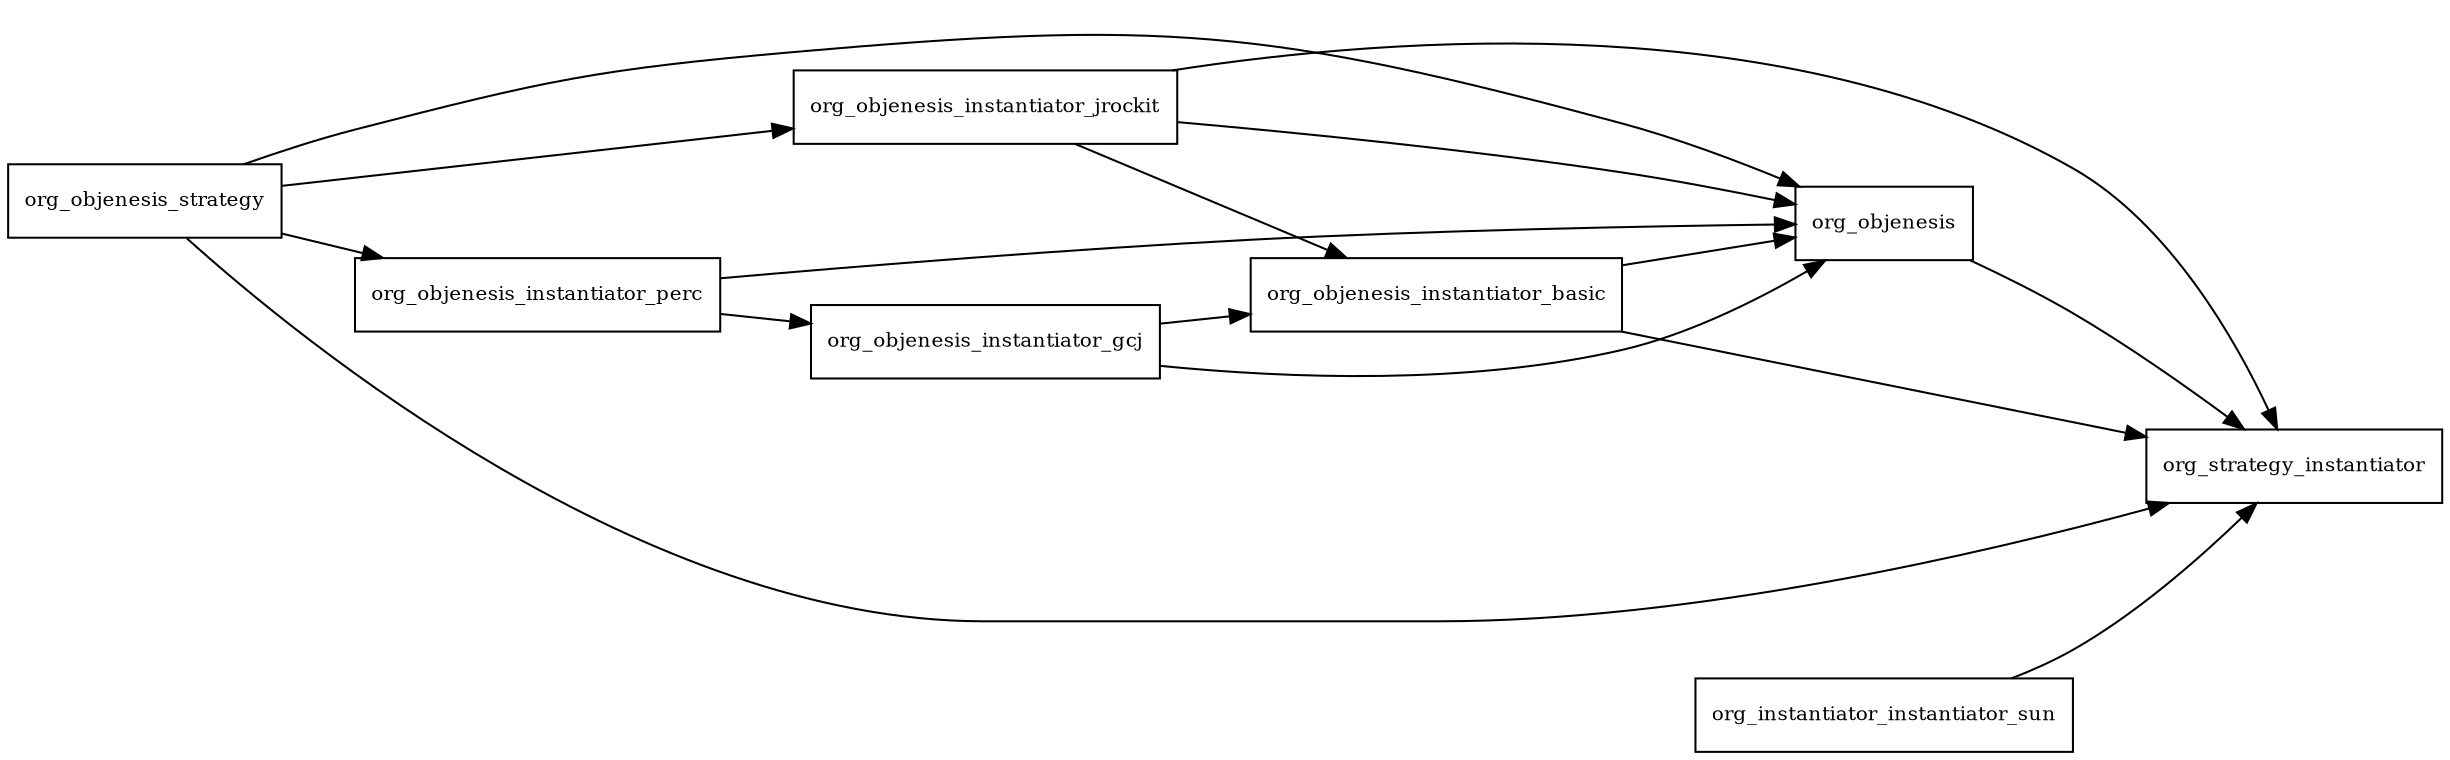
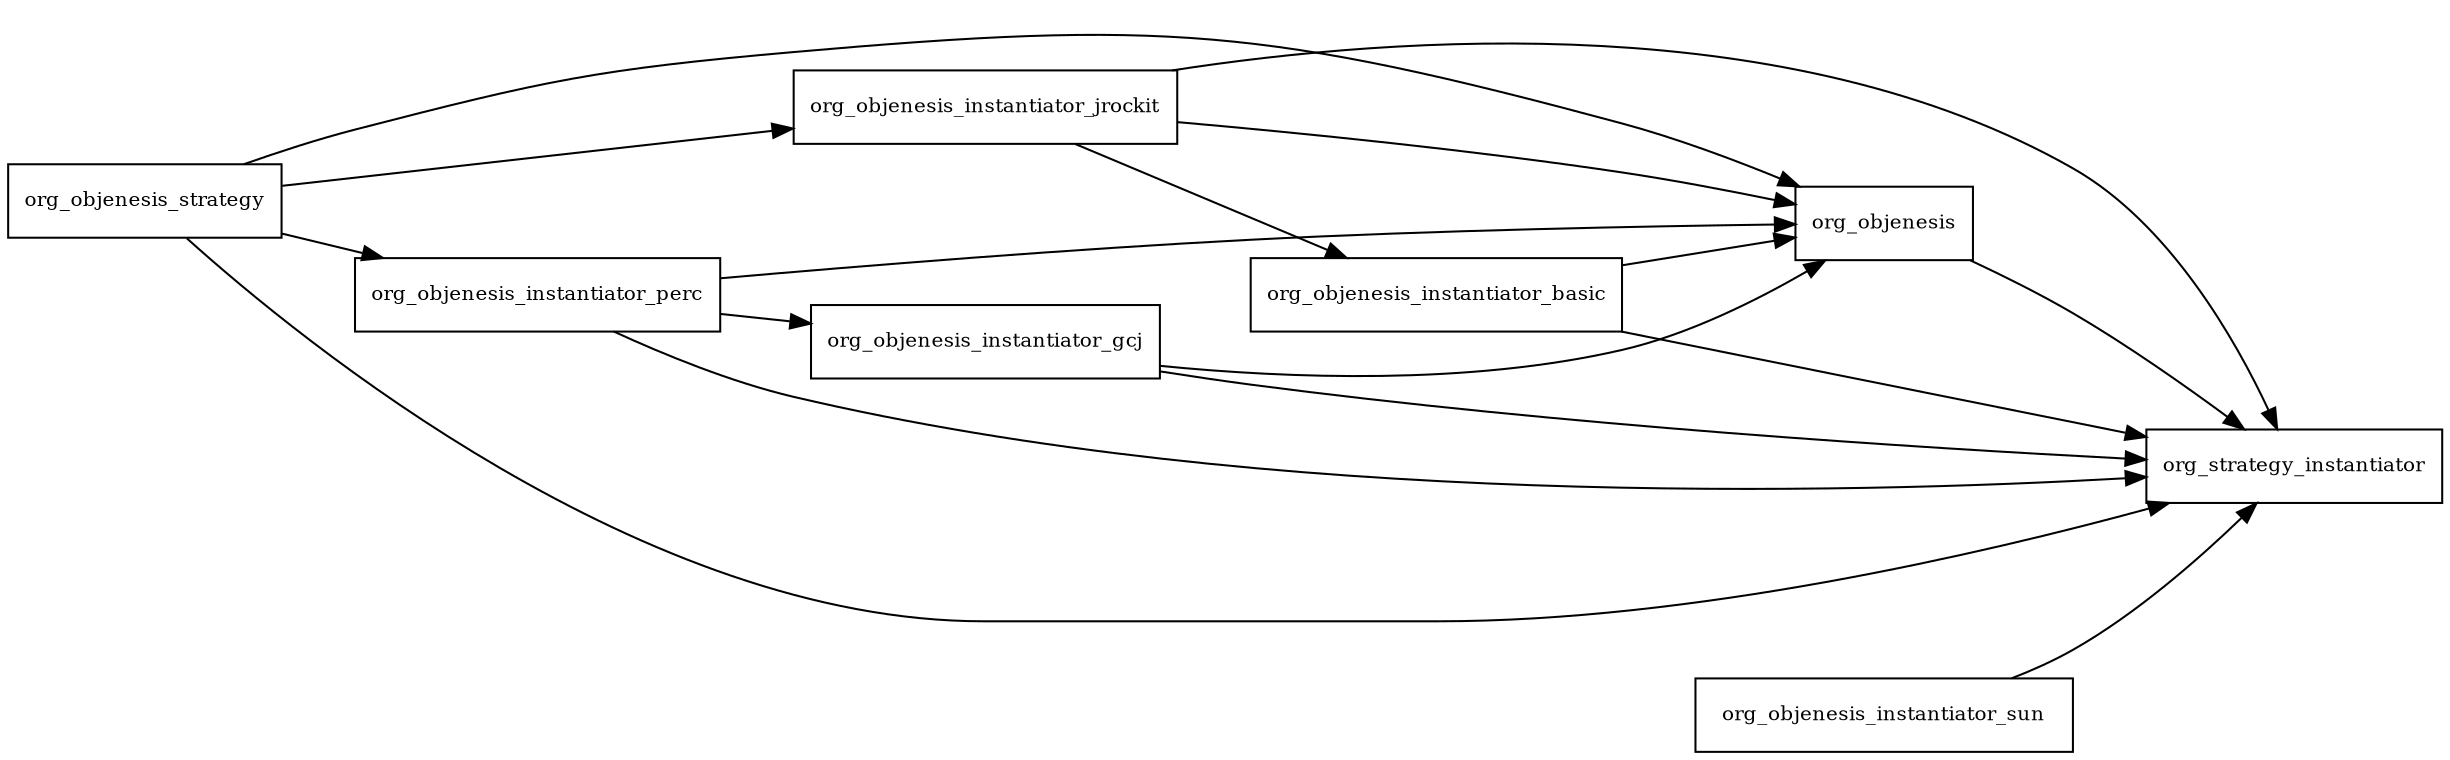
  digraph {
    rankdir=LR
    node [fontsize=10.0 shape=box]
    n1 [label=org_strategy_instantiator]
    org_objenesis
    org_objenesis_strategy
    org_objenesis_instantiator_jrockit
    org_objenesis_instantiator_perc
    org_objenesis_instantiator_basic
    org_objenesis_instantiator_gcj
-   org_objenesis_instantiator_sun [label=org_instantiator_instantiator_sun]
+   org_objenesis_instantiator_sun
    org_objenesis -> n1
    org_objenesis_strategy -> n1
    org_objenesis_strategy -> org_objenesis
    org_objenesis_strategy -> org_objenesis_instantiator_jrockit
    org_objenesis_strategy -> org_objenesis_instantiator_perc
    org_objenesis_instantiator_jrockit -> n1
    org_objenesis_instantiator_jrockit -> org_objenesis
    org_objenesis_instantiator_jrockit -> org_objenesis_instantiator_basic
+   org_objenesis_instantiator_perc -> n1
    org_objenesis_instantiator_perc -> org_objenesis
    org_objenesis_instantiator_perc -> org_objenesis_instantiator_gcj
    org_objenesis_instantiator_basic -> n1
    org_objenesis_instantiator_basic -> org_objenesis
-   org_objenesis_instantiator_gcj -> org_objenesis_instantiator_basic
+   org_objenesis_instantiator_gcj -> n1
    org_objenesis_instantiator_gcj -> org_objenesis
    org_objenesis_instantiator_sun -> n1
  }
